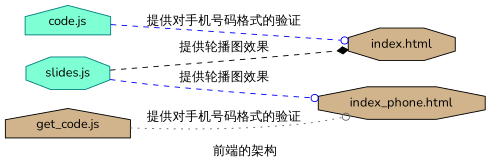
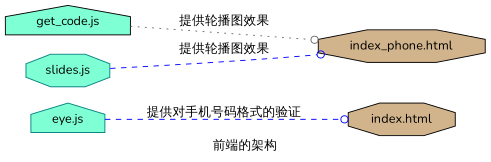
  digraph {
    fontname=Nunito
    label="前端的架构"
    rankdir=LR
    node [color=black fillcolor=aquamarine fontname=Nunito shape=octagon style=filled]
    edge [arrowhead=odot color=blue fontname=Nunito style=dashed]
    n1 [fillcolor=tan label="index.html"]
    n2 [fillcolor=tan label="index_phone.html"]
-   n3 [color=teal label="code.js" shape=house]
-   n4 [fillcolor=tan label="get_code.js" shape=house]
+   n3 [color=teal label="eye.js" shape=house]
+   n4 [label="get_code.js" shape=house]
    n5 [color=teal label="slides.js"]
    n3 -> n1 [label="提供对手机号码格式的验证"]
-   n4 -> n2 [color=gray40 label="提供对手机号码格式的验证" style=dotted]
-   n5 -> n1 [arrowhead=diamond color=black label="提供轮播图效果"]
+   n4 -> n2 [color=gray40 label="提供轮播图效果" style=dotted]
    n5 -> n2 [label="提供轮播图效果"]
  }
